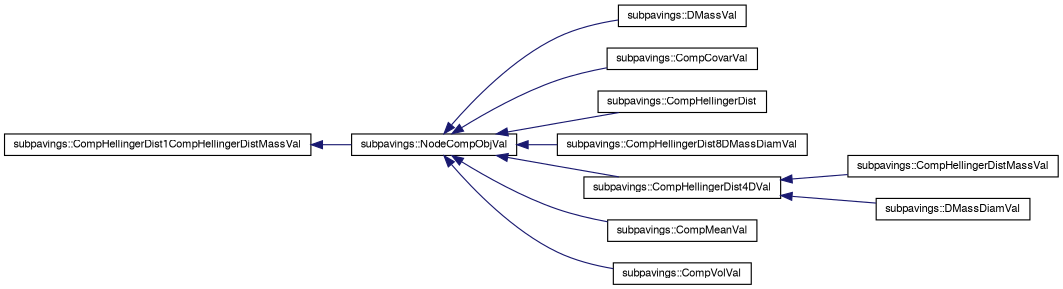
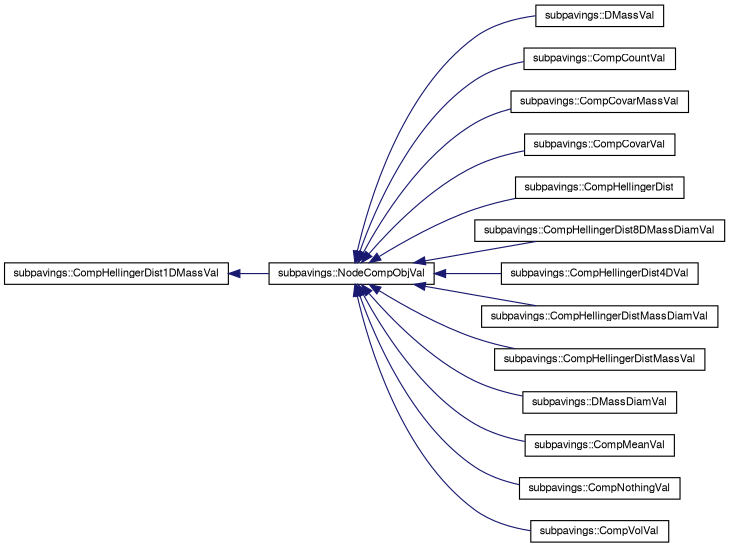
  digraph {
    rankdir=LR
    node [color=black fillcolor=white fontname=FreeSans fontsize=10 shape=record style=filled]
    edge [color=midnightblue dir=back fontname=FreeSans fontsize=10 labelfontname=FreeSans labelfontsize=10 style=solid]
    n1 [height=0.2 label="subpavings::NodeCompObjVal" width=0.4]
    n2 [height=0.2 label="subpavings::DMassVal" width=0.4]
+   n3 [height=0.2 label="subpavings::CompCountVal" width=0.4]
+   n4 [height=0.2 label="subpavings::CompCovarMassVal" width=0.4]
    n5 [height=0.2 label="subpavings::CompCovarVal" width=0.4]
    n6 [height=0.2 label="subpavings::CompHellingerDist" width=0.4]
    n7 [height=0.2 label="subpavings::CompHellingerDist8DMassDiamVal" width=0.4]
    n8 [height=0.2 label="subpavings::CompHellingerDist4DVal" width=0.4]
+   n9 [height=0.2 label="subpavings::CompHellingerDistMassDiamVal" width=0.4]
    n10 [height=0.2 label="subpavings::CompHellingerDistMassVal" width=0.4]
    n11 [height=0.2 label="subpavings::DMassDiamVal" width=0.4]
    n12 [height=0.2 label="subpavings::CompMeanVal" width=0.4]
+   n13 [height=0.2 label="subpavings::CompNothingVal" width=0.4]
    n14 [height=0.2 label="subpavings::CompVolVal" width=0.4]
-   n15 [height=0.2 label="subpavings::CompHellingerDist1CompHellingerDistMassVal" width=0.4]
+   n15 [height=0.2 label="subpavings::CompHellingerDist1DMassVal" width=0.4]
    n1 -> n2
+   n1 -> n3
+   n1 -> n4
    n1 -> n5
    n1 -> n6
    n1 -> n7
    n1 -> n8
-   n8 -> n10
-   n8 -> n11
+   n1 -> n9
+   n1 -> n10
+   n1 -> n11
    n1 -> n12
+   n1 -> n13
    n1 -> n14
    n15 -> n1
  }
